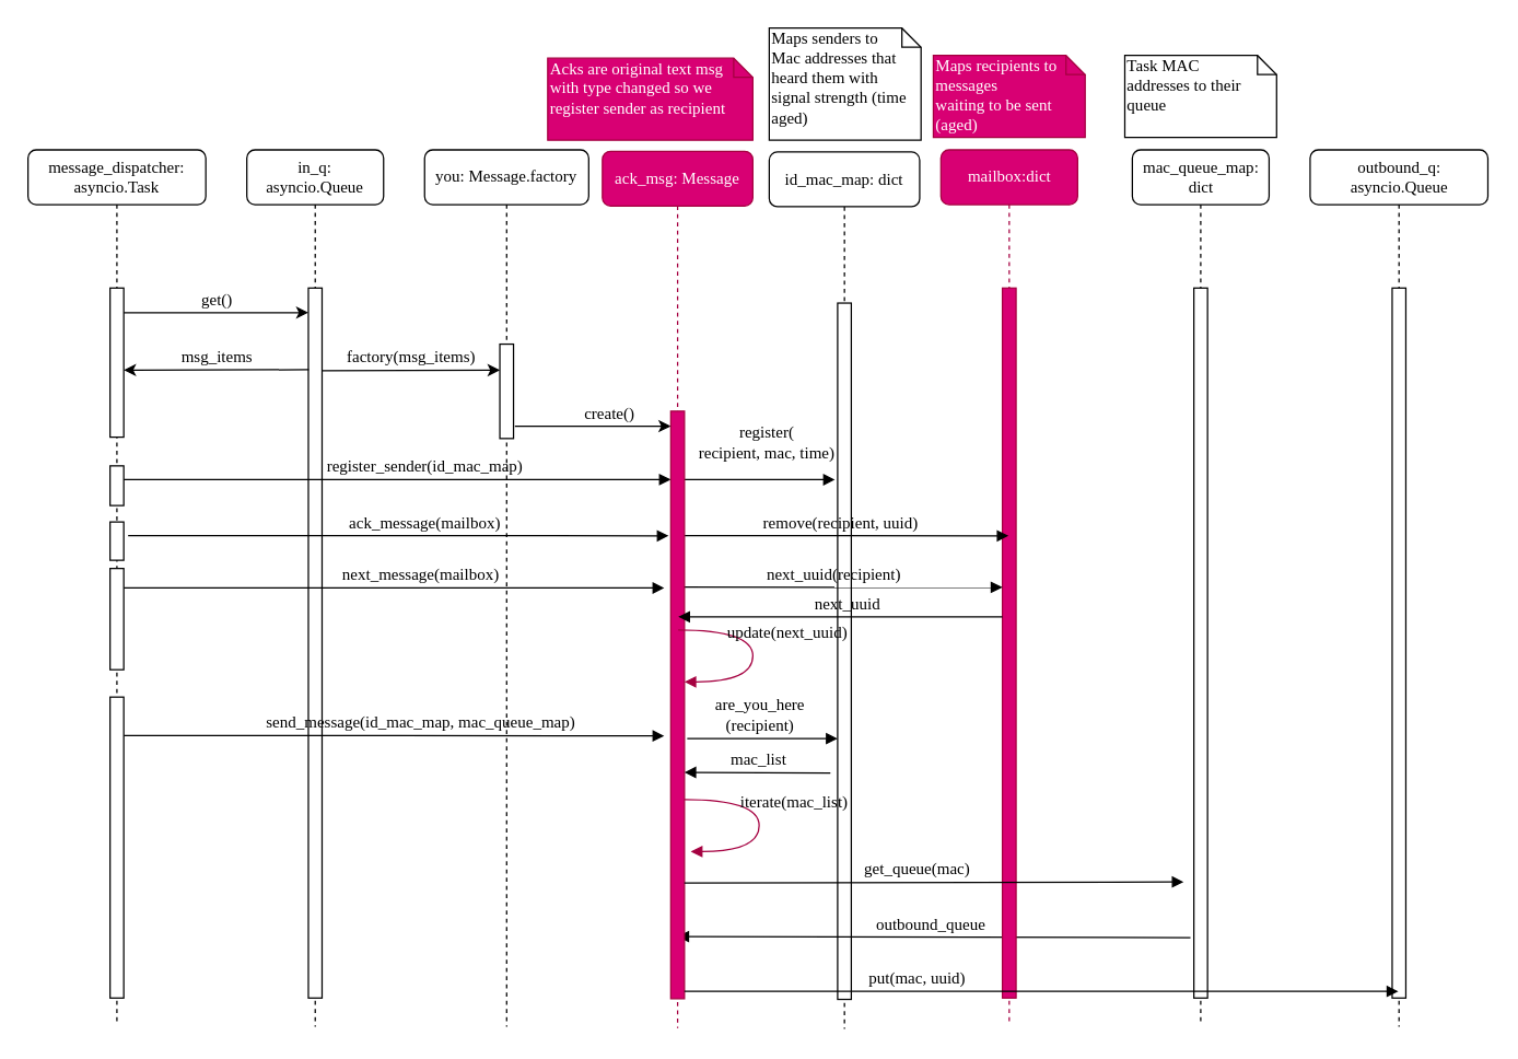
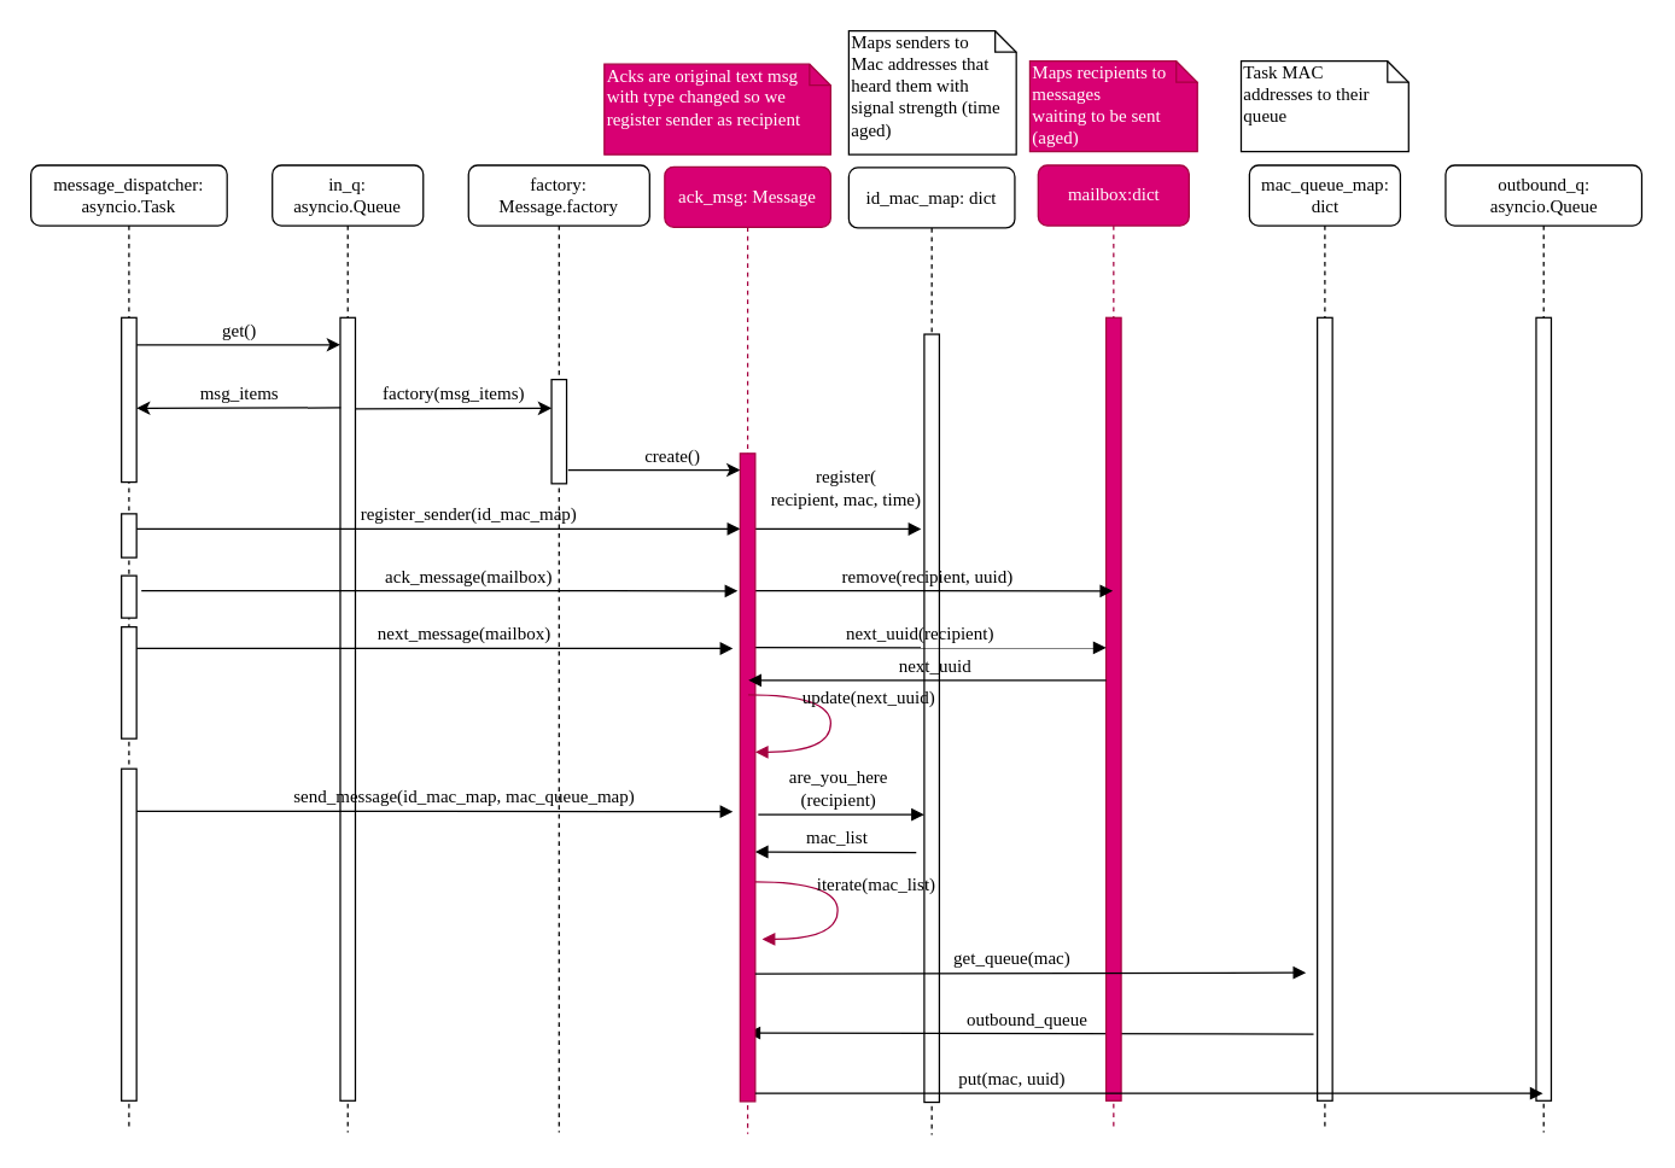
  <mxCell id="0" />
  <mxCell id="1" parent="0" />
  <mxCell id="2" value="id_mac_map: dict" style="shape=umlLifeline;perimeter=lifelinePerimeter;whiteSpace=wrap;html=1;container=1;collapsible=0;recursiveResize=0;outlineConnect=0;rounded=1;shadow=0;comic=0;labelBackgroundColor=none;strokeWidth=1;fontFamily=Verdana;fontSize=12;align=center;" parent="1" vertex="1"><mxGeometry x="562" y="110.5" width="110" height="641" as="geometry" /></mxCell>
  <mxCell id="3" value="" style="html=1;points=[];perimeter=orthogonalPerimeter;rounded=0;shadow=0;comic=0;labelBackgroundColor=none;strokeWidth=1;fontFamily=Verdana;fontSize=12;align=center;" parent="2" vertex="1"><mxGeometry x="50" y="110.5" width="10" height="509" as="geometry" /></mxCell>
  <mxCell id="4" value="create()" style="html=1;verticalAlign=bottom;endArrow=classic;labelBackgroundColor=none;fontFamily=Verdana;fontSize=12;edgeStyle=elbowEdgeStyle;elbow=vertical;startArrow=none;startFill=0;endFill=1;" parent="2" edge="1"><mxGeometry x="0.211" relative="1" as="geometry"><mxPoint x="-186.0" y="200.5" as="sourcePoint" /><mxPoint x="-72" y="200.5" as="targetPoint" /><Array as="points" /><mxPoint as="offset" /></mxGeometry></mxCell>
  <mxCell id="5" value="register(&lt;div&gt;recipient, mac, time)&lt;/div&gt;" style="html=1;verticalAlign=bottom;endArrow=block;labelBackgroundColor=none;fontFamily=Verdana;fontSize=12;edgeStyle=elbowEdgeStyle;elbow=vertical;exitX=1;exitY=0.476;exitDx=0;exitDy=0;exitPerimeter=0;" parent="2" edge="1"><mxGeometry x="0.091" y="10" relative="1" as="geometry"><mxPoint x="-62" y="239.5" as="sourcePoint" /><mxPoint x="48" y="239.5" as="targetPoint" /><mxPoint as="offset" /><Array as="points"><mxPoint x="128" y="239.62" /><mxPoint x="64" y="239.62" /></Array></mxGeometry></mxCell>
  <mxCell id="6" value="are_you_here&lt;div&gt;(recipient)&lt;/div&gt;" style="html=1;verticalAlign=bottom;endArrow=block;labelBackgroundColor=none;fontFamily=Verdana;fontSize=12;edgeStyle=elbowEdgeStyle;elbow=vertical;exitX=1;exitY=0.476;exitDx=0;exitDy=0;exitPerimeter=0;" parent="2" edge="1"><mxGeometry x="-0.038" relative="1" as="geometry"><mxPoint x="-60" y="428.76" as="sourcePoint" /><mxPoint x="50" y="428.5" as="targetPoint" /><mxPoint as="offset" /><Array as="points"><mxPoint x="130" y="428.88" /><mxPoint x="66" y="428.88" /></Array></mxGeometry></mxCell>
  <mxCell id="7" value="outbound_queue" style="html=1;verticalAlign=bottom;endArrow=block;labelBackgroundColor=none;fontFamily=Verdana;fontSize=12;edgeStyle=elbowEdgeStyle;elbow=vertical;" parent="2" edge="1"><mxGeometry x="0.016" y="1" relative="1" as="geometry"><mxPoint x="308" y="574.38" as="sourcePoint" /><mxPoint x="-67.19" y="573.5" as="targetPoint" /><mxPoint as="offset" /><Array as="points"><mxPoint x="-246" y="573.5" /><mxPoint x="-182" y="573.5" /></Array></mxGeometry></mxCell>
  <mxCell id="8" value="in_q: asyncio.Queue" style="shape=umlLifeline;perimeter=lifelinePerimeter;whiteSpace=wrap;html=1;container=1;collapsible=0;recursiveResize=0;outlineConnect=0;rounded=1;shadow=0;comic=0;labelBackgroundColor=none;strokeWidth=1;fontFamily=Verdana;fontSize=12;align=center;" parent="1" vertex="1"><mxGeometry x="180" y="109" width="100" height="641" as="geometry" /></mxCell>
  <mxCell id="9" value="" style="html=1;points=[];perimeter=orthogonalPerimeter;rounded=0;shadow=0;comic=0;labelBackgroundColor=none;strokeWidth=1;fontFamily=Verdana;fontSize=12;align=center;" parent="8" vertex="1"><mxGeometry x="45" y="101" width="10" height="519" as="geometry" /></mxCell>
  <mxCell id="10" value="factory(msg_items)" style="html=1;verticalAlign=bottom;endArrow=classic;labelBackgroundColor=none;fontFamily=Verdana;fontSize=12;edgeStyle=elbowEdgeStyle;elbow=vertical;startArrow=none;startFill=0;endFill=1;exitX=1.12;exitY=0.159;exitDx=0;exitDy=0;exitPerimeter=0;" parent="8" target="16" edge="1"><mxGeometry relative="1" as="geometry"><mxPoint x="55.0" y="161.42" as="sourcePoint" /><mxPoint x="190" y="161" as="targetPoint" /><Array as="points"><mxPoint x="203.8" y="161" /></Array></mxGeometry></mxCell>
  <mxCell id="11" value="outbound_q: asyncio.Queue" style="shape=umlLifeline;perimeter=lifelinePerimeter;whiteSpace=wrap;html=1;container=1;collapsible=0;recursiveResize=0;outlineConnect=0;rounded=1;shadow=0;comic=0;labelBackgroundColor=none;strokeWidth=1;fontFamily=Verdana;fontSize=12;align=center;" parent="1" vertex="1"><mxGeometry x="957.5" y="109" width="130" height="641" as="geometry" /></mxCell>
  <mxCell id="12" value="" style="html=1;points=[];perimeter=orthogonalPerimeter;rounded=0;shadow=0;comic=0;labelBackgroundColor=none;strokeWidth=1;fontFamily=Verdana;fontSize=12;align=center;" parent="11" vertex="1"><mxGeometry x="60" y="101" width="10" height="519" as="geometry" /></mxCell>
  <mxCell id="13" value="mac_queue_map: dict" style="shape=umlLifeline;perimeter=lifelinePerimeter;whiteSpace=wrap;html=1;container=1;collapsible=0;recursiveResize=0;outlineConnect=0;rounded=1;shadow=0;comic=0;labelBackgroundColor=none;strokeWidth=1;fontFamily=Verdana;fontSize=12;align=center;" parent="1" vertex="1"><mxGeometry x="827.5" y="109" width="100" height="640" as="geometry" /></mxCell>
  <mxCell id="14" value="" style="html=1;points=[];perimeter=orthogonalPerimeter;rounded=0;shadow=0;comic=0;labelBackgroundColor=none;strokeWidth=1;fontFamily=Verdana;fontSize=12;align=center;" parent="13" vertex="1"><mxGeometry x="45" y="101" width="10" height="519" as="geometry" /></mxCell>
- <mxCell id="15" value="you: Message.factory" style="shape=umlLifeline;perimeter=lifelinePerimeter;whiteSpace=wrap;html=1;container=1;collapsible=0;recursiveResize=0;outlineConnect=0;rounded=1;shadow=0;comic=0;labelBackgroundColor=none;strokeWidth=1;fontFamily=Verdana;fontSize=12;align=center;" parent="1" vertex="1"><mxGeometry x="310" y="109" width="120" height="641" as="geometry" /></mxCell>
+ <mxCell id="15" value="factory: Message.factory" style="shape=umlLifeline;perimeter=lifelinePerimeter;whiteSpace=wrap;html=1;container=1;collapsible=0;recursiveResize=0;outlineConnect=0;rounded=1;shadow=0;comic=0;labelBackgroundColor=none;strokeWidth=1;fontFamily=Verdana;fontSize=12;align=center;" parent="1" vertex="1"><mxGeometry x="310" y="109" width="120" height="641" as="geometry" /></mxCell>
  <mxCell id="16" value="" style="html=1;points=[];perimeter=orthogonalPerimeter;rounded=0;shadow=0;comic=0;labelBackgroundColor=none;strokeWidth=1;fontFamily=Verdana;fontSize=12;align=center;" parent="15" vertex="1"><mxGeometry x="55" y="142" width="10" height="69" as="geometry" /></mxCell>
  <mxCell id="17" value="register_sender(id_mac_map)" style="html=1;verticalAlign=bottom;endArrow=block;labelBackgroundColor=none;fontFamily=Verdana;fontSize=12;edgeStyle=elbowEdgeStyle;elbow=horizontal;exitX=1;exitY=0.476;exitDx=0;exitDy=0;exitPerimeter=0;" parent="15" edge="1"><mxGeometry x="0.122" relative="1" as="geometry"><mxPoint x="-230" y="241" as="sourcePoint" /><mxPoint x="180" y="241" as="targetPoint" /><mxPoint as="offset" /><Array as="points"><mxPoint x="-40" y="241.12" /><mxPoint x="-104" y="241.12" /></Array></mxGeometry></mxCell>
  <mxCell id="18" value="send_message(id_mac_map, mac_queue_map)" style="html=1;verticalAlign=bottom;endArrow=block;labelBackgroundColor=none;fontFamily=Verdana;fontSize=12;edgeStyle=elbowEdgeStyle;elbow=horizontal;exitX=1;exitY=0.476;exitDx=0;exitDy=0;exitPerimeter=0;entryX=-0.157;entryY=0.21;entryDx=0;entryDy=0;entryPerimeter=0;" parent="15" edge="1"><mxGeometry x="0.098" relative="1" as="geometry"><mxPoint x="-220.0" y="428.16" as="sourcePoint" /><mxPoint x="175.22" y="428.355" as="targetPoint" /><mxPoint as="offset" /><Array as="points"><mxPoint x="-30" y="428.28" /><mxPoint x="-94.0" y="428.28" /></Array></mxGeometry></mxCell>
  <mxCell id="19" value="next_message(mailbox)" style="html=1;verticalAlign=bottom;endArrow=block;labelBackgroundColor=none;fontFamily=Verdana;fontSize=12;edgeStyle=elbowEdgeStyle;elbow=vertical;exitX=1;exitY=0.476;exitDx=0;exitDy=0;exitPerimeter=0;entryX=-0.157;entryY=0.21;entryDx=0;entryDy=0;entryPerimeter=0;" parent="15" edge="1"><mxGeometry x="0.098" relative="1" as="geometry"><mxPoint x="-220.0" y="320.16" as="sourcePoint" /><mxPoint x="175.22" y="320.355" as="targetPoint" /><mxPoint as="offset" /><Array as="points"><mxPoint x="-30" y="320.28" /><mxPoint x="-94.0" y="320.28" /></Array></mxGeometry></mxCell>
  <mxCell id="20" value="message_dispatcher: asyncio.Task" style="shape=umlLifeline;perimeter=lifelinePerimeter;whiteSpace=wrap;html=1;container=1;collapsible=0;recursiveResize=0;outlineConnect=0;rounded=1;shadow=0;comic=0;labelBackgroundColor=none;strokeWidth=1;fontFamily=Verdana;fontSize=12;align=center;" parent="1" vertex="1"><mxGeometry x="20" y="109" width="130" height="640" as="geometry" /></mxCell>
  <mxCell id="21" value="" style="html=1;points=[];perimeter=orthogonalPerimeter;rounded=0;shadow=0;comic=0;labelBackgroundColor=none;strokeWidth=1;fontFamily=Verdana;fontSize=12;align=center;" parent="20" vertex="1"><mxGeometry x="60" y="101" width="10" height="109" as="geometry" /></mxCell>
  <mxCell id="22" value="" style="html=1;points=[];perimeter=orthogonalPerimeter;rounded=0;shadow=0;comic=0;labelBackgroundColor=none;strokeWidth=1;fontFamily=Verdana;fontSize=12;align=center;" parent="20" vertex="1"><mxGeometry x="60" y="272" width="10" height="28" as="geometry" /></mxCell>
  <mxCell id="23" value="" style="html=1;points=[];perimeter=orthogonalPerimeter;rounded=0;shadow=0;comic=0;labelBackgroundColor=none;strokeWidth=1;fontFamily=Verdana;fontSize=12;align=center;" parent="20" vertex="1"><mxGeometry x="60" y="231" width="10" height="29" as="geometry" /></mxCell>
  <mxCell id="24" value="" style="html=1;points=[];perimeter=orthogonalPerimeter;rounded=0;shadow=0;comic=0;labelBackgroundColor=none;strokeWidth=1;fontFamily=Verdana;fontSize=12;align=center;" parent="20" vertex="1"><mxGeometry x="60" y="400" width="10" height="220" as="geometry" /></mxCell>
  <mxCell id="25" value="" style="html=1;points=[];perimeter=orthogonalPerimeter;rounded=0;shadow=0;comic=0;labelBackgroundColor=none;strokeWidth=1;fontFamily=Verdana;fontSize=12;align=center;" parent="20" vertex="1"><mxGeometry x="60" y="306" width="10" height="74" as="geometry" /></mxCell>
  <mxCell id="26" value="get()" style="html=1;verticalAlign=bottom;endArrow=classic;entryX=0;entryY=0;labelBackgroundColor=none;fontFamily=Verdana;fontSize=12;edgeStyle=elbowEdgeStyle;elbow=vertical;startArrow=none;startFill=0;endFill=1;" parent="1" edge="1"><mxGeometry relative="1" as="geometry"><mxPoint x="90" y="228" as="sourcePoint" /><mxPoint x="225" y="228" as="targetPoint" /></mxGeometry></mxCell>
  <mxCell id="27" value="Maps senders to&lt;div&gt;Mac addresses that heard them with signal strength (time aged)&lt;/div&gt;" style="shape=note;whiteSpace=wrap;html=1;size=14;verticalAlign=top;align=left;spacingTop=-6;rounded=0;shadow=0;comic=0;labelBackgroundColor=none;strokeWidth=1;fontFamily=Verdana;fontSize=12" parent="1" vertex="1"><mxGeometry x="562" y="20" width="111" height="82" as="geometry" /></mxCell>
  <mxCell id="28" value="Task&amp;nbsp;&lt;span style=&quot;background-color: transparent; color: light-dark(rgb(0, 0, 0), rgb(255, 255, 255));&quot;&gt;MAC&lt;/span&gt;&lt;div&gt;&lt;span style=&quot;background-color: transparent; color: light-dark(rgb(0, 0, 0), rgb(255, 255, 255));&quot;&gt;addresses to their queue&lt;/span&gt;&lt;/div&gt;" style="shape=note;whiteSpace=wrap;html=1;size=14;verticalAlign=top;align=left;spacingTop=-6;rounded=0;shadow=0;comic=0;labelBackgroundColor=none;strokeWidth=1;fontFamily=Verdana;fontSize=12" parent="1" vertex="1"><mxGeometry x="822" y="40" width="111" height="60" as="geometry" /></mxCell>
  <mxCell id="29" value="msg_items" style="html=1;verticalAlign=bottom;endArrow=classic;labelBackgroundColor=none;fontFamily=Verdana;fontSize=12;edgeStyle=elbowEdgeStyle;elbow=vertical;startArrow=none;startFill=0;endFill=1;exitX=0.033;exitY=0.115;exitDx=0;exitDy=0;exitPerimeter=0;" parent="1" source="9" edge="1"><mxGeometry relative="1" as="geometry"><mxPoint x="220" y="270" as="sourcePoint" /><mxPoint x="90" y="270.42" as="targetPoint" /><Array as="points"><mxPoint x="238.8" y="270" /></Array></mxGeometry></mxCell>
  <mxCell id="30" value="mailbox:dict" style="shape=umlLifeline;perimeter=lifelinePerimeter;whiteSpace=wrap;html=1;container=1;collapsible=0;recursiveResize=0;outlineConnect=0;rounded=1;shadow=0;comic=0;labelBackgroundColor=none;strokeWidth=1;fontFamily=Verdana;fontSize=12;align=center;fillColor=#d80073;fontColor=#ffffff;strokeColor=#A50040;" parent="1" vertex="1"><mxGeometry x="687.5" y="109" width="100" height="640" as="geometry" /></mxCell>
  <mxCell id="31" value="" style="html=1;points=[];perimeter=orthogonalPerimeter;rounded=0;shadow=0;comic=0;labelBackgroundColor=none;strokeWidth=1;fontFamily=Verdana;fontSize=12;align=center;fillColor=#d80073;fontColor=#ffffff;strokeColor=#A50040;" parent="30" vertex="1"><mxGeometry x="45" y="101" width="10" height="519" as="geometry" /></mxCell>
  <mxCell id="32" value="remove(recipient, uuid)" style="html=1;verticalAlign=bottom;endArrow=block;labelBackgroundColor=none;fontFamily=Verdana;fontSize=12;edgeStyle=elbowEdgeStyle;elbow=vertical;exitX=1;exitY=0.476;exitDx=0;exitDy=0;exitPerimeter=0;" parent="30" edge="1"><mxGeometry x="-0.038" relative="1" as="geometry"><mxPoint x="-187.5" y="282" as="sourcePoint" /><mxPoint x="49.5" y="282.12" as="targetPoint" /><mxPoint as="offset" /><Array as="points"><mxPoint x="2.5" y="282.12" /><mxPoint x="-61.5" y="282.12" /></Array></mxGeometry></mxCell>
  <mxCell id="33" value="next_uuid(recipient)" style="html=1;verticalAlign=bottom;endArrow=block;labelBackgroundColor=none;fontFamily=Verdana;fontSize=12;edgeStyle=elbowEdgeStyle;elbow=vertical;exitX=1;exitY=0.476;exitDx=0;exitDy=0;exitPerimeter=0;" parent="30" edge="1"><mxGeometry x="-0.038" relative="1" as="geometry"><mxPoint x="-192" y="319.66" as="sourcePoint" /><mxPoint x="45" y="319.78" as="targetPoint" /><mxPoint as="offset" /><Array as="points"><mxPoint x="-2" y="319.78" /><mxPoint x="-66" y="319.78" /></Array></mxGeometry></mxCell>
  <mxCell id="34" value="Maps recipients to messages&lt;div&gt;waiting to be sent (aged)&lt;/div&gt;" style="shape=note;whiteSpace=wrap;html=1;size=14;verticalAlign=top;align=left;spacingTop=-6;rounded=0;shadow=0;comic=0;labelBackgroundColor=none;strokeWidth=1;fontFamily=Verdana;fontSize=12;fillColor=#d80073;fontColor=#ffffff;strokeColor=#A50040;" parent="1" vertex="1"><mxGeometry x="682" y="40" width="111" height="60" as="geometry" /></mxCell>
  <mxCell id="35" value="ack_msg: Message" style="shape=umlLifeline;perimeter=lifelinePerimeter;whiteSpace=wrap;html=1;container=1;collapsible=0;recursiveResize=0;outlineConnect=0;rounded=1;shadow=0;comic=0;labelBackgroundColor=none;strokeWidth=1;fontFamily=Verdana;fontSize=12;align=center;fillColor=#d80073;fontColor=#ffffff;strokeColor=#A50040;" parent="1" vertex="1"><mxGeometry x="440" y="110" width="110" height="641" as="geometry" /></mxCell>
  <mxCell id="36" value="" style="html=1;points=[];perimeter=orthogonalPerimeter;rounded=0;shadow=0;comic=0;labelBackgroundColor=none;strokeWidth=1;fontFamily=Verdana;fontSize=12;align=center;fillColor=#d80073;fontColor=#ffffff;strokeColor=#A50040;" parent="35" vertex="1"><mxGeometry x="50" y="190" width="10" height="429.5" as="geometry" /></mxCell>
  <mxCell id="37" value="ack_message(mailbox)" style="html=1;verticalAlign=bottom;endArrow=block;labelBackgroundColor=none;fontFamily=Verdana;fontSize=12;edgeStyle=elbowEdgeStyle;elbow=vertical;exitX=1;exitY=0.476;exitDx=0;exitDy=0;exitPerimeter=0;entryX=-0.157;entryY=0.21;entryDx=0;entryDy=0;entryPerimeter=0;" parent="35" edge="1"><mxGeometry x="0.098" relative="1" as="geometry"><mxPoint x="-346.79" y="281" as="sourcePoint" /><mxPoint x="48.43" y="281.195" as="targetPoint" /><mxPoint as="offset" /><Array as="points"><mxPoint x="-156.79" y="281.12" /><mxPoint x="-220.79" y="281.12" /></Array></mxGeometry></mxCell>
  <mxCell id="38" value="iterate(mac_list)" style="html=1;verticalAlign=bottom;endArrow=block;labelBackgroundColor=none;fontFamily=Verdana;fontSize=12;elbow=vertical;edgeStyle=orthogonalEdgeStyle;curved=1;entryX=1;entryY=0.286;entryPerimeter=0;exitX=1.038;exitY=0.345;exitPerimeter=0;fillColor=#d80073;strokeColor=#A50040;" parent="35" edge="1"><mxGeometry x="-0.079" y="25" relative="1" as="geometry"><mxPoint x="60" y="474" as="sourcePoint" /><mxPoint x="64.62" y="511.92" as="targetPoint" /><Array as="points"><mxPoint x="114.62" y="473.9" /><mxPoint x="114.62" y="511.9" /></Array><mxPoint as="offset" /></mxGeometry></mxCell>
  <mxCell id="39" value="update(next_uuid)" style="html=1;verticalAlign=bottom;endArrow=block;labelBackgroundColor=none;fontFamily=Verdana;fontSize=12;elbow=vertical;edgeStyle=orthogonalEdgeStyle;curved=1;entryX=1;entryY=0.286;entryPerimeter=0;exitX=1.038;exitY=0.345;exitPerimeter=0;fillColor=#d80073;strokeColor=#A50040;" parent="35" edge="1"><mxGeometry x="-0.079" y="25" relative="1" as="geometry"><mxPoint x="55.4" y="350.0" as="sourcePoint" /><mxPoint x="60.02" y="387.92" as="targetPoint" /><Array as="points"><mxPoint x="110.02" y="349.9" /><mxPoint x="110.02" y="387.9" /></Array><mxPoint as="offset" /></mxGeometry></mxCell>
  <mxCell id="40" value="put(mac, uuid)" style="html=1;verticalAlign=bottom;endArrow=block;labelBackgroundColor=none;fontFamily=Verdana;fontSize=12;edgeStyle=elbowEdgeStyle;elbow=vertical;" parent="1" edge="1"><mxGeometry x="-0.348" relative="1" as="geometry"><mxPoint x="500" y="724" as="sourcePoint" /><mxPoint x="1022" y="724.12" as="targetPoint" /><mxPoint as="offset" /><Array as="points"><mxPoint x="690" y="724.12" /><mxPoint x="626" y="724.12" /></Array></mxGeometry></mxCell>
  <mxCell id="41" value="mac_list" style="html=1;verticalAlign=bottom;endArrow=block;labelBackgroundColor=none;fontFamily=Verdana;fontSize=12;edgeStyle=elbowEdgeStyle;elbow=vertical;entryX=1.329;entryY=0.395;entryDx=0;entryDy=0;entryPerimeter=0;" parent="1" edge="1"><mxGeometry x="-0.023" relative="1" as="geometry"><mxPoint x="606.71" y="564.59" as="sourcePoint" /><mxPoint x="500" y="564.243" as="targetPoint" /><mxPoint as="offset" /><Array as="points"><mxPoint x="771.81" y="564" /><mxPoint x="594.81" y="564.06" /><mxPoint x="658.81" y="564.06" /></Array></mxGeometry></mxCell>
  <mxCell id="42" value="get_queue(mac)" style="html=1;verticalAlign=bottom;endArrow=block;labelBackgroundColor=none;fontFamily=Verdana;fontSize=12;edgeStyle=elbowEdgeStyle;elbow=vertical;" parent="1" edge="1"><mxGeometry x="-0.066" relative="1" as="geometry"><mxPoint x="500" y="645" as="sourcePoint" /><mxPoint x="865" y="644" as="targetPoint" /><mxPoint as="offset" /><Array as="points"><mxPoint x="311.15" y="644.12" /></Array></mxGeometry></mxCell>
  <mxCell id="43" value="Acks are original text msg with type changed so we register sender as&lt;span style=&quot;background-color: transparent; color: light-dark(rgb(255, 255, 255), rgb(18, 18, 18));&quot;&gt;&amp;nbsp;recipient&lt;/span&gt;&lt;span style=&quot;background-color: transparent; color: light-dark(rgb(0, 0, 0), rgb(255, 255, 255));&quot;&gt;&amp;nbsp;&lt;/span&gt;" style="shape=note;whiteSpace=wrap;html=1;size=14;verticalAlign=top;align=left;spacingTop=-6;rounded=0;shadow=0;comic=0;labelBackgroundColor=none;strokeWidth=1;fontFamily=Verdana;fontSize=12;fillColor=#d80073;fontColor=#ffffff;strokeColor=#A50040;" parent="1" vertex="1"><mxGeometry x="400" y="42" width="150" height="60" as="geometry" /></mxCell>
  <mxCell id="44" value="next_uuid" style="html=1;verticalAlign=bottom;endArrow=block;labelBackgroundColor=none;fontFamily=Verdana;fontSize=12;edgeStyle=elbowEdgeStyle;elbow=vertical;exitX=1;exitY=0.476;exitDx=0;exitDy=0;exitPerimeter=0;" parent="1" edge="1"><mxGeometry x="-0.038" relative="1" as="geometry"><mxPoint x="732.5" y="450.33" as="sourcePoint" /><mxPoint x="495.5" y="450.21" as="targetPoint" /><mxPoint as="offset" /><Array as="points"><mxPoint x="621.5" y="450.33" /><mxPoint x="685.5" y="450.33" /></Array></mxGeometry></mxCell>
